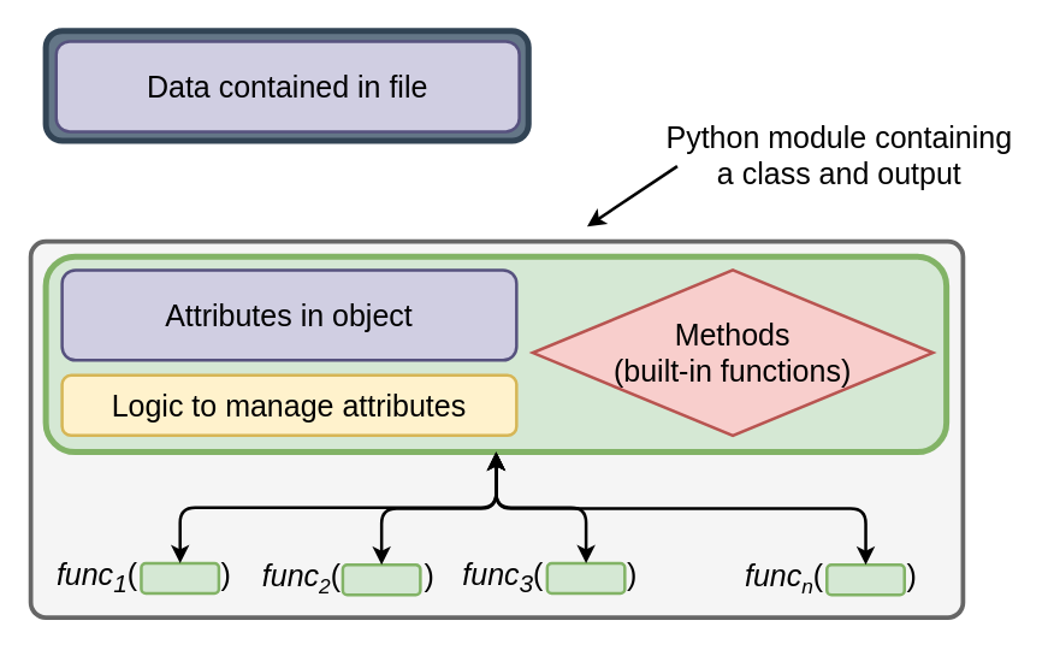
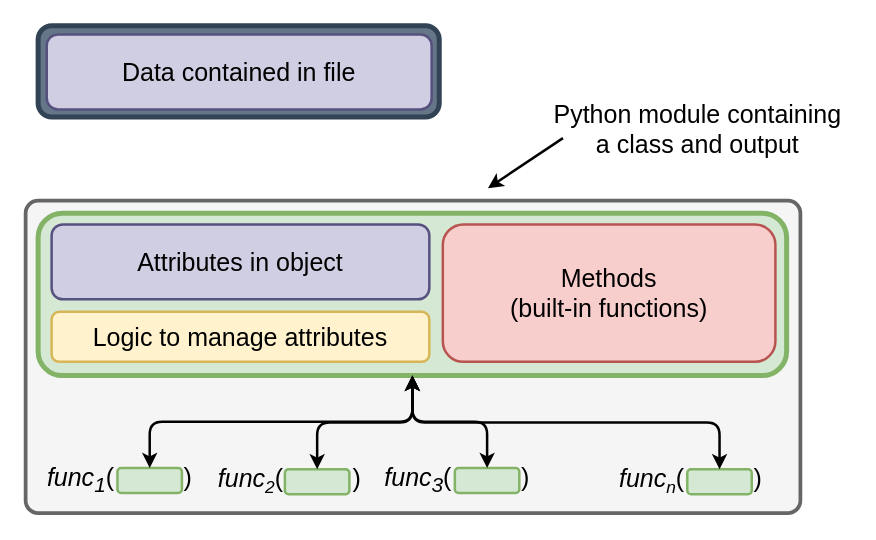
  <mxCell id="0" />
  <mxCell id="1" parent="0" />
  <mxCell id="2" value="" style="rounded=1;whiteSpace=wrap;html=1;fontSize=20;fillColor=#f5f5f5;fontColor=#333333;strokeColor=#666666;strokeWidth=3;imageAspect=1;absoluteArcSize=1;" vertex="1" parent="1"><mxGeometry x="20" y="160" width="620" height="250" as="geometry" /></mxCell>
  <mxCell id="3" value="&lt;span style=&quot;font-weight: 400;&quot;&gt;&lt;font style=&quot;font-size: 20px;&quot;&gt;&lt;i style=&quot;&quot;&gt;func&lt;sub&gt;1&lt;/sub&gt;&lt;/i&gt;(&amp;nbsp; &amp;nbsp; &amp;nbsp; &amp;nbsp; &amp;nbsp; )&lt;/font&gt;&lt;/span&gt;" style="text;strokeColor=none;fillColor=none;html=1;fontSize=20;fontStyle=1;verticalAlign=middle;align=center;rounded=1;shadow=0;glass=0;sketch=0;fontColor=#000000;labelPosition=center;verticalLabelPosition=middle;container=0;" vertex="1" parent="1"><mxGeometry x="31" y="364" width="128.966" height="40" as="geometry" /></mxCell>
  <mxCell id="4" value="&lt;span style=&quot;font-weight: 400;&quot;&gt;&lt;font style=&quot;&quot;&gt;&lt;i style=&quot;&quot;&gt;func&lt;span style=&quot;font-size: 16.667px;&quot;&gt;&lt;sub&gt;2&lt;/sub&gt;&lt;/span&gt;&lt;/i&gt;(&amp;nbsp; &amp;nbsp; &amp;nbsp; &amp;nbsp; &amp;nbsp; )&lt;/font&gt;&lt;/span&gt;" style="text;strokeColor=none;fillColor=none;html=1;fontSize=20;fontStyle=1;verticalAlign=middle;align=center;rounded=1;shadow=0;glass=0;sketch=0;fontColor=#000000;labelPosition=center;verticalLabelPosition=middle;container=0;" vertex="1" parent="1"><mxGeometry x="167" y="364" width="128.966" height="40" as="geometry" /></mxCell>
  <mxCell id="5" value="&lt;span style=&quot;font-weight: 400;&quot;&gt;&lt;font style=&quot;font-size: 20px;&quot;&gt;&lt;i style=&quot;&quot;&gt;func&lt;sub&gt;3&lt;/sub&gt;&lt;/i&gt;(&amp;nbsp; &amp;nbsp; &amp;nbsp; &amp;nbsp; &amp;nbsp; )&lt;/font&gt;&lt;/span&gt;" style="text;strokeColor=none;fillColor=none;html=1;fontSize=20;fontStyle=1;verticalAlign=middle;align=center;rounded=1;shadow=0;glass=0;sketch=0;fontColor=#000000;labelPosition=center;verticalLabelPosition=middle;container=0;" vertex="1" parent="1"><mxGeometry x="301" y="364" width="128.966" height="40" as="geometry" /></mxCell>
  <mxCell id="6" value="&lt;span style=&quot;font-weight: 400;&quot;&gt;&lt;font style=&quot;&quot;&gt;&lt;i style=&quot;&quot;&gt;func&lt;span style=&quot;font-size: 16.667px;&quot;&gt;&lt;sub&gt;n&lt;/sub&gt;&lt;/span&gt;&lt;/i&gt;(&amp;nbsp; &amp;nbsp; &amp;nbsp; &amp;nbsp; &amp;nbsp; )&lt;/font&gt;&lt;/span&gt;" style="text;strokeColor=none;fillColor=none;html=1;fontSize=20;fontStyle=1;verticalAlign=middle;align=center;rounded=1;shadow=0;glass=0;sketch=0;fontColor=#000000;labelPosition=center;verticalLabelPosition=middle;" vertex="1" parent="1"><mxGeometry x="488" y="364" width="128.966" height="40" as="geometry" /></mxCell>
  <mxCell id="7" value="" style="group;absoluteArcSize=1;" parent="1" vertex="1" connectable="0"><mxGeometry x="30" y="20" width="330" height="80" as="geometry" /></mxCell>
  <mxCell id="8" value="" style="rounded=1;whiteSpace=wrap;html=1;shadow=0;glass=0;sketch=0;fontSize=20;strokeWidth=4;fillColor=#647687;strokeColor=#314354;fontColor=#ffffff;container=0;" parent="7" vertex="1"><mxGeometry width="321" height="73" as="geometry" /></mxCell>
  <mxCell id="9" value="Data contained in file" style="rounded=1;whiteSpace=wrap;html=1;fillColor=#d0cee2;strokeColor=#56517e;fontSize=20;sketch=0;glass=0;strokeWidth=2;container=0;" parent="7" vertex="1"><mxGeometry x="6.91" y="7" width="308.003" height="60" as="geometry" /></mxCell>
  <mxCell id="10" value="" style="group;absoluteArcSize=1;" parent="1" vertex="1" connectable="0"><mxGeometry x="30" y="170" width="598.985" height="130" as="geometry" /></mxCell>
  <mxCell id="11" value="" style="rounded=1;whiteSpace=wrap;html=1;shadow=0;glass=0;sketch=0;fontSize=20;strokeWidth=4;fillColor=#d5e8d4;strokeColor=#82b366;" parent="10" vertex="1"><mxGeometry width="598.985" height="130" as="geometry" /></mxCell>
  <mxCell id="12" value="Attributes in object" style="rounded=1;whiteSpace=wrap;html=1;fillColor=#d0cee2;strokeColor=#56517e;fontSize=20;sketch=0;glass=0;strokeWidth=2;" parent="10" vertex="1"><mxGeometry x="10.795" y="9" width="302.266" height="60" as="geometry" /></mxCell>
  <mxCell id="13" value="Logic to manage attributes" style="rounded=1;whiteSpace=wrap;html=1;fillColor=#fff2cc;strokeColor=#d6b656;fontSize=20;sketch=0;glass=0;strokeWidth=2;" parent="10" vertex="1"><mxGeometry x="10.795" y="79" width="302.266" height="40" as="geometry" /></mxCell>
- <mxCell id="14" value="Methods&lt;br&gt;(built-in functions)" style="rhombus;whiteSpace=wrap;html=1;fillColor=#f8cecc;strokeColor=#b85450;fontSize=20;sketch=0;glass=0;strokeWidth=2;" parent="10" vertex="1"><mxGeometry x="323.86" y="9" width="266.14" height="110" as="geometry" /></mxCell>
+ <mxCell id="14" value="Methods&lt;br&gt;(built-in functions)" style="rounded=1;whiteSpace=wrap;html=1;fillColor=#f8cecc;strokeColor=#b85450;fontSize=20;sketch=0;glass=0;strokeWidth=2;" parent="10" vertex="1"><mxGeometry x="323.86" y="9" width="266.14" height="110" as="geometry" /></mxCell>
  <mxCell id="15" value="" style="rounded=1;whiteSpace=wrap;html=1;shadow=0;glass=0;sketch=0;fontSize=20;strokeWidth=2;fillColor=#d5e8d4;strokeColor=#82b366;container=0;" vertex="1" parent="1"><mxGeometry x="93.483" y="374" width="51.586" height="20" as="geometry" /></mxCell>
  <mxCell id="16" style="edgeStyle=orthogonalEdgeStyle;orthogonalLoop=1;jettySize=auto;html=1;fontSize=20;strokeColor=default;startArrow=classic;startFill=1;endArrow=classic;endFill=1;rounded=1;strokeWidth=2;" edge="1" parent="1" source="15" target="11"><mxGeometry relative="1" as="geometry" /></mxCell>
  <mxCell id="17" value="" style="rounded=1;whiteSpace=wrap;html=1;shadow=0;glass=0;sketch=0;fontSize=20;strokeWidth=2;fillColor=#d5e8d4;strokeColor=#82b366;container=0;" vertex="1" parent="1"><mxGeometry x="363.483" y="374" width="51.586" height="20" as="geometry" /></mxCell>
  <mxCell id="18" style="edgeStyle=orthogonalEdgeStyle;orthogonalLoop=1;jettySize=auto;html=1;fontSize=20;startArrow=classic;startFill=1;endArrow=classic;endFill=1;strokeColor=default;rounded=1;strokeWidth=2;" edge="1" parent="1" source="17" target="11"><mxGeometry relative="1" as="geometry" /></mxCell>
  <mxCell id="19" value="" style="rounded=1;whiteSpace=wrap;html=1;shadow=0;glass=0;sketch=0;fontSize=20;strokeWidth=2;fillColor=#d5e8d4;strokeColor=#82b366;" vertex="1" parent="1"><mxGeometry x="549.483" y="375" width="51.586" height="20" as="geometry" /></mxCell>
  <mxCell id="20" style="edgeStyle=orthogonalEdgeStyle;orthogonalLoop=1;jettySize=auto;html=1;fontSize=20;startArrow=classic;startFill=1;endArrow=classic;endFill=1;strokeColor=default;rounded=1;strokeWidth=2;" edge="1" parent="1" source="19" target="11"><mxGeometry relative="1" as="geometry" /></mxCell>
  <mxCell id="21" value="" style="rounded=1;whiteSpace=wrap;html=1;shadow=0;glass=0;sketch=0;fontSize=20;strokeWidth=2;fillColor=#d5e8d4;strokeColor=#82b366;container=0;" vertex="1" parent="1"><mxGeometry x="227.483" y="375" width="51.586" height="20" as="geometry" /></mxCell>
  <mxCell id="22" style="edgeStyle=orthogonalEdgeStyle;orthogonalLoop=1;jettySize=auto;html=1;fontSize=20;startArrow=classic;startFill=1;endArrow=classic;endFill=1;strokeColor=default;rounded=1;strokeWidth=2;" edge="1" parent="1" source="21" target="11"><mxGeometry relative="1" as="geometry" /></mxCell>
  <mxCell id="23" value="Python module containing a class and output" style="text;html=1;strokeColor=none;fillColor=none;align=center;verticalAlign=middle;whiteSpace=wrap;rounded=0;fontSize=20;" vertex="1" parent="1"><mxGeometry x="438.48" y="87" width="240" height="30" as="geometry" /></mxCell>
  <mxCell id="24" value="" style="endArrow=classic;html=1;rounded=1;fontSize=20;strokeColor=default;strokeWidth=2;" edge="1" parent="1"><mxGeometry width="50" height="50" relative="1" as="geometry"><mxPoint x="450" y="110" as="sourcePoint" /><mxPoint x="390" y="150" as="targetPoint" /></mxGeometry></mxCell>
